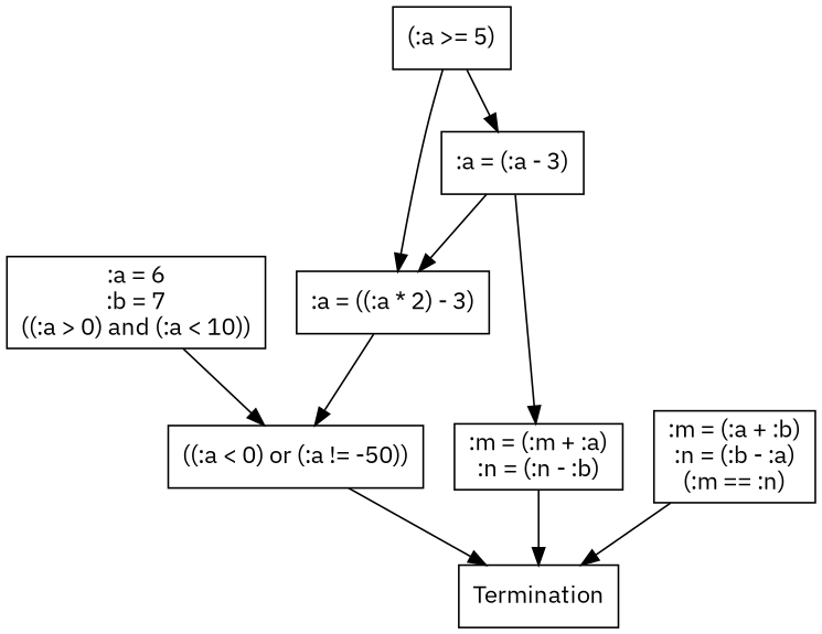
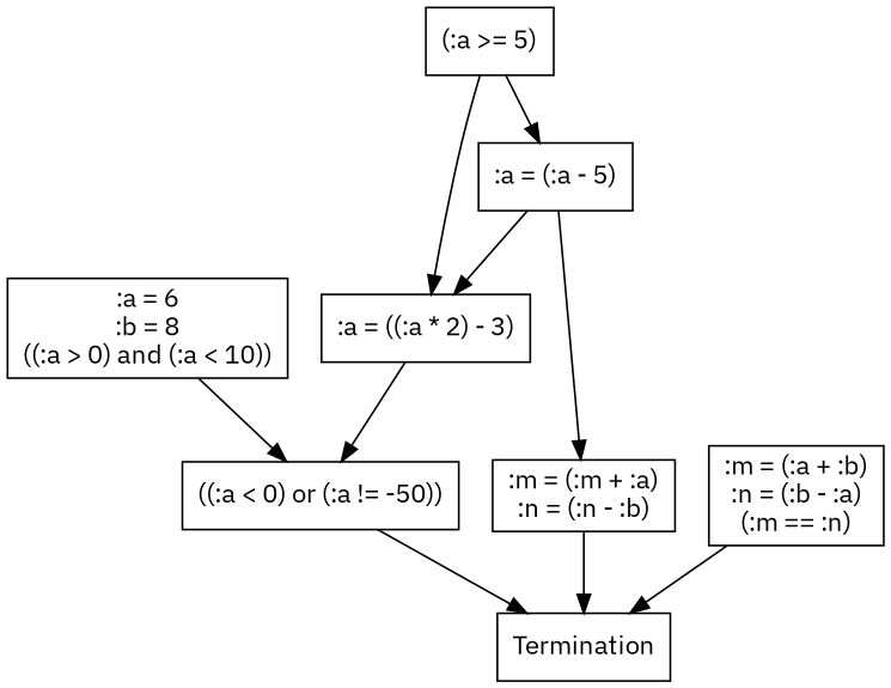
  strict digraph {
    fontname="IBM Plex Sans"
    node [fontname="IBM Plex Sans" shape=box]
    edge [fontname="IBM Plex Sans"]
-   n1 [label=":a = 6\n:b = 7\n((:a > 0) and (:a < 10))"]
+   n1 [label=":a = 6\n:b = 8\n((:a > 0) and (:a < 10))"]
    n2 [label="((:a < 0) or (:a != -50))"]
    n3 [label="(:a >= 5)"]
-   n4 [label=":a = (:a - 3)"]
+   n4 [label=":a = (:a - 5)"]
    n5 [label=":a = ((:a * 2) - 3)"]
    n6 [label=Termination]
    n7 [label=":m = (:m + :a)\n:n = (:n - :b)"]
    n8 [label=":m = (:a + :b)\n:n = (:b - :a)\n(:m == :n)"]
    n1 -> n2
    n2 -> n6
    n3 -> n4
    n3 -> n5
    n4 -> n5
    n4 -> n7
    n5 -> n2
    n7 -> n6
    n8 -> n6
  }
